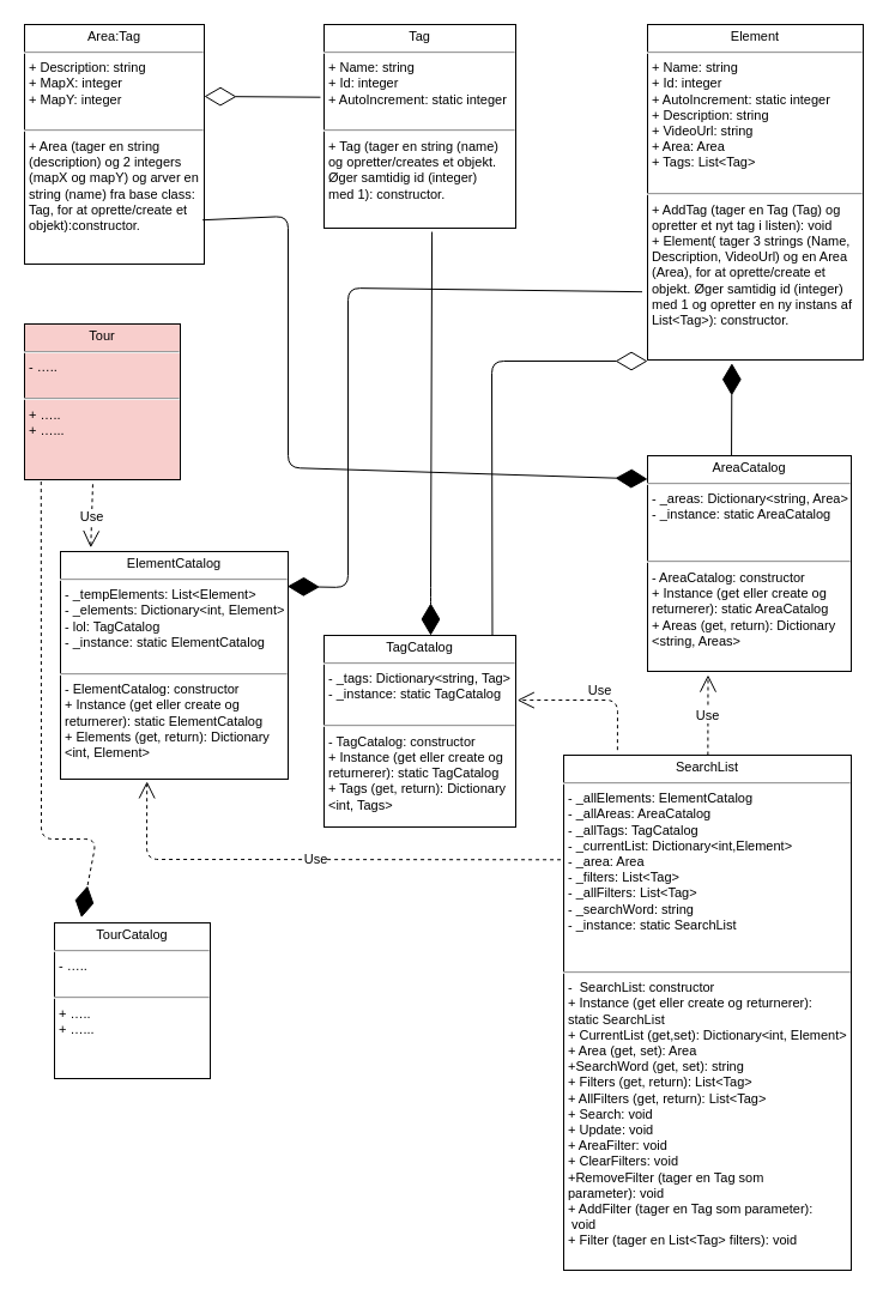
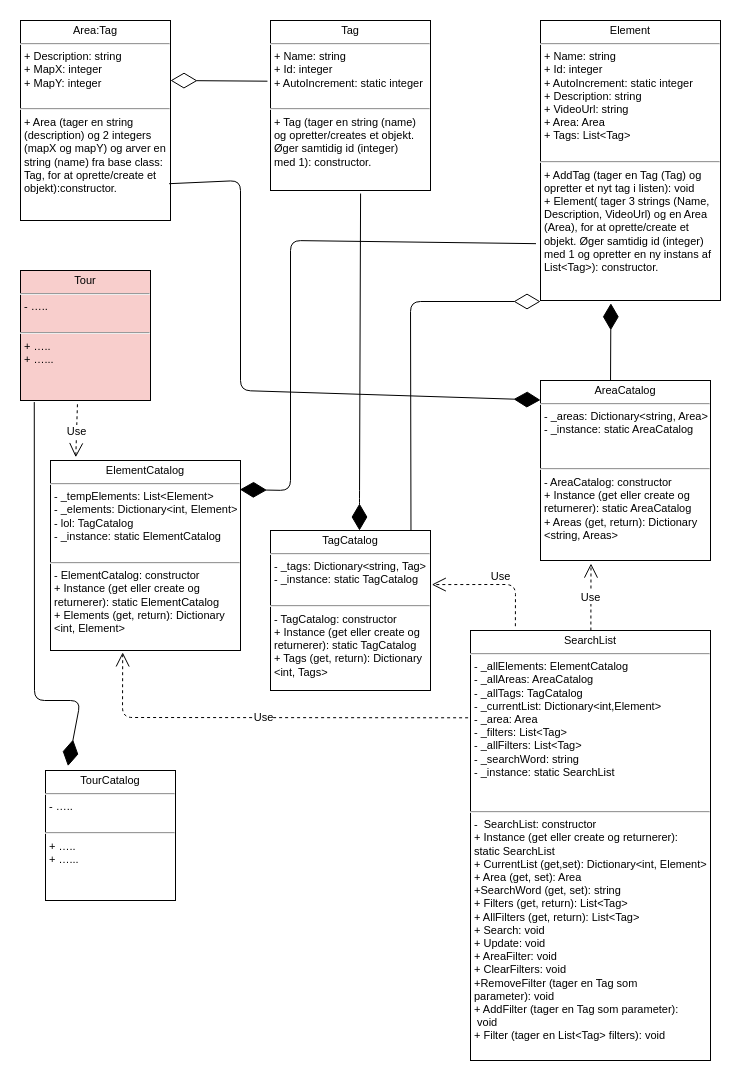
  <mxCell id="0" />
  <mxCell id="1" parent="0" />
  <mxCell id="2" value="&lt;p style=&quot;margin: 4px 0px 0px; text-align: center; font-size: 11px;&quot;&gt;Area:Tag&lt;/p&gt;&lt;hr style=&quot;font-size: 11px;&quot;&gt;&lt;p style=&quot;margin: 0px 0px 0px 4px; font-size: 11px;&quot;&gt;+ Description: string&lt;/p&gt;&lt;p style=&quot;margin: 0px 0px 0px 4px; font-size: 11px;&quot;&gt;+ MapX: integer&lt;/p&gt;&lt;p style=&quot;margin: 0px 0px 0px 4px; font-size: 11px;&quot;&gt;+ MapY: integer&lt;/p&gt;&lt;p style=&quot;margin: 0px 0px 0px 4px; font-size: 11px;&quot;&gt;&lt;br style=&quot;font-size: 11px;&quot;&gt;&lt;/p&gt;&lt;hr style=&quot;font-size: 11px;&quot;&gt;&lt;p style=&quot;margin: 0px 0px 0px 4px; font-size: 11px;&quot;&gt;+ Area (tager en string&amp;nbsp;&lt;/p&gt;&lt;p style=&quot;margin: 0px 0px 0px 4px; font-size: 11px;&quot;&gt;(description) og 2 integers&amp;nbsp;&lt;/p&gt;&lt;p style=&quot;margin: 0px 0px 0px 4px; font-size: 11px;&quot;&gt;(mapX og mapY) og arver en&lt;/p&gt;&lt;p style=&quot;margin: 0px 0px 0px 4px; font-size: 11px;&quot;&gt;string (name) fra base class:&amp;nbsp;&lt;/p&gt;&lt;p style=&quot;margin: 0px 0px 0px 4px; font-size: 11px;&quot;&gt;Tag, for at oprette/create et&amp;nbsp;&lt;/p&gt;&lt;p style=&quot;margin: 0px 0px 0px 4px; font-size: 11px;&quot;&gt;objekt):constructor.&lt;/p&gt;" parent="1" style="verticalAlign=top;align=left;overflow=fill;fontSize=11;fontFamily=Helvetica;html=1;rounded=0;shadow=0;comic=0;labelBackgroundColor=none;strokeColor=#000000;strokeWidth=1;fillColor=#ffffff;" vertex="1"><mxGeometry as="geometry" x="20" y="20" height="200" width="150" /></mxCell>
  <mxCell id="3" value="&lt;p style=&quot;margin: 4px 0px 0px; text-align: center; font-size: 11px;&quot;&gt;Element&lt;/p&gt;&lt;hr style=&quot;font-size: 11px;&quot;&gt;&lt;p style=&quot;margin: 0px 0px 0px 4px; font-size: 11px;&quot;&gt;+ Name: string&lt;/p&gt;&lt;p style=&quot;margin: 0px 0px 0px 4px; font-size: 11px;&quot;&gt;+ Id: integer&lt;/p&gt;&lt;p style=&quot;margin: 0px 0px 0px 4px; font-size: 11px;&quot;&gt;+ AutoIncrement: static integer&lt;/p&gt;&lt;p style=&quot;margin: 0px 0px 0px 4px; font-size: 11px;&quot;&gt;+ Description: string&lt;/p&gt;&lt;p style=&quot;margin: 0px 0px 0px 4px; font-size: 11px;&quot;&gt;+ VideoUrl: string&lt;/p&gt;&lt;p style=&quot;margin: 0px 0px 0px 4px; font-size: 11px;&quot;&gt;+ Area: Area&lt;/p&gt;&lt;p style=&quot;margin: 0px 0px 0px 4px; font-size: 11px;&quot;&gt;+ Tags: List&amp;lt;Tag&amp;gt;&lt;/p&gt;&lt;p style=&quot;margin: 0px 0px 0px 4px; font-size: 11px;&quot;&gt;&lt;br style=&quot;font-size: 11px;&quot;&gt;&lt;/p&gt;&lt;hr style=&quot;font-size: 11px;&quot;&gt;&lt;p style=&quot;margin: 0px 0px 0px 4px; font-size: 11px;&quot;&gt;+ AddTag (tager en Tag (Tag) og&amp;nbsp;&lt;/p&gt;&lt;p style=&quot;margin: 0px 0px 0px 4px; font-size: 11px;&quot;&gt;opretter et nyt tag i listen): void&amp;nbsp;&lt;br style=&quot;font-size: 11px;&quot;&gt;+ Element( tager 3 strings (Name,&lt;/p&gt;&lt;p style=&quot;margin: 0px 0px 0px 4px; font-size: 11px;&quot;&gt;Description, VideoUrl) og en Area&lt;/p&gt;&lt;p style=&quot;margin: 0px 0px 0px 4px; font-size: 11px;&quot;&gt;(Area), for at oprette/create et&amp;nbsp;&lt;/p&gt;&lt;p style=&quot;margin: 0px 0px 0px 4px; font-size: 11px;&quot;&gt;objekt. Øger samtidig id (integer)&amp;nbsp;&lt;/p&gt;&lt;p style=&quot;margin: 0px 0px 0px 4px; font-size: 11px;&quot;&gt;med 1 og opretter en ny instans af&amp;nbsp;&lt;/p&gt;&lt;p style=&quot;margin: 0px 0px 0px 4px; font-size: 11px;&quot;&gt;List&amp;lt;Tag&amp;gt;): constructor.&lt;br style=&quot;font-size: 11px;&quot;&gt;&lt;/p&gt;" parent="1" style="verticalAlign=top;align=left;overflow=fill;fontSize=11;fontFamily=Helvetica;html=1;rounded=0;shadow=0;comic=0;labelBackgroundColor=none;strokeColor=#000000;strokeWidth=1;fillColor=#ffffff;" vertex="1"><mxGeometry as="geometry" x="540" y="20" height="280" width="180" /></mxCell>
  <mxCell id="4" value="&lt;p style=&quot;margin: 4px 0px 0px; text-align: center; font-size: 11px;&quot;&gt;Tag&lt;/p&gt;&lt;hr style=&quot;font-size: 11px;&quot;&gt;&lt;p style=&quot;margin: 0px 0px 0px 4px; font-size: 11px;&quot;&gt;+ Name: string&lt;/p&gt;&lt;p style=&quot;margin: 0px 0px 0px 4px; font-size: 11px;&quot;&gt;+ Id: integer&lt;/p&gt;&lt;p style=&quot;margin: 0px 0px 0px 4px; font-size: 11px;&quot;&gt;+ AutoIncrement: static integer&lt;/p&gt;&lt;p style=&quot;margin: 0px 0px 0px 4px; font-size: 11px;&quot;&gt;&lt;br style=&quot;font-size: 11px;&quot;&gt;&lt;/p&gt;&lt;hr style=&quot;font-size: 11px;&quot;&gt;&lt;p style=&quot;margin: 0px 0px 0px 4px; font-size: 11px;&quot;&gt;+ Tag (tager en string (name)&amp;nbsp;&lt;/p&gt;&lt;p style=&quot;margin: 0px 0px 0px 4px; font-size: 11px;&quot;&gt;og opretter/creates et objekt.&amp;nbsp;&lt;/p&gt;&lt;p style=&quot;margin: 0px 0px 0px 4px; font-size: 11px;&quot;&gt;Øger samtidig id (integer)&lt;/p&gt;&lt;p style=&quot;margin: 0px 0px 0px 4px; font-size: 11px;&quot;&gt;med 1): constructor.&lt;br style=&quot;font-size: 11px;&quot;&gt;&lt;/p&gt;" parent="1" style="verticalAlign=top;align=left;overflow=fill;fontSize=11;fontFamily=Helvetica;html=1;rounded=0;shadow=0;comic=0;labelBackgroundColor=none;strokeColor=#000000;strokeWidth=1;fillColor=#ffffff;" vertex="1"><mxGeometry as="geometry" x="270" y="20" height="170" width="160" /></mxCell>
  <mxCell id="5" value="&lt;p style=&quot;margin: 4px 0px 0px; text-align: center; font-size: 11px;&quot;&gt;Tour&lt;/p&gt;&lt;hr style=&quot;font-size: 11px;&quot;&gt;&lt;p style=&quot;margin: 0px 0px 0px 4px; font-size: 11px;&quot;&gt;- …..&lt;/p&gt;&lt;p style=&quot;margin: 0px 0px 0px 4px; font-size: 11px;&quot;&gt;&lt;br style=&quot;font-size: 11px;&quot;&gt;&lt;/p&gt;&lt;hr style=&quot;font-size: 11px;&quot;&gt;&lt;p style=&quot;margin: 0px 0px 0px 4px; font-size: 11px;&quot;&gt;+ …..&lt;br style=&quot;font-size: 11px;&quot;&gt;+ …...&lt;/p&gt;" parent="1" style="verticalAlign=top;align=left;overflow=fill;fontSize=11;fontFamily=Helvetica;html=1;rounded=0;shadow=0;comic=0;labelBackgroundColor=none;strokeColor=#000000;strokeWidth=1;fillColor=#f8cecc;" vertex="1"><mxGeometry as="geometry" x="20" y="270" height="130" width="130" /></mxCell>
  <mxCell id="6" value="&lt;p style=&quot;margin: 4px 0px 0px; text-align: center; font-size: 11px;&quot;&gt;ElementCatalog&lt;/p&gt;&lt;hr style=&quot;font-size: 11px;&quot;&gt;&lt;p style=&quot;margin: 0px 0px 0px 4px; font-size: 11px;&quot;&gt;- _tempElements: List&amp;lt;Element&amp;gt;&lt;br style=&quot;font-size: 11px;&quot;&gt;- _elements: Dictionary&amp;lt;int, Element&amp;gt;&lt;br style=&quot;font-size: 11px;&quot;&gt;- lol: TagCatalog&lt;br style=&quot;font-size: 11px;&quot;&gt;- _instance: static ElementCatalog&lt;/p&gt;&lt;p style=&quot;margin: 0px 0px 0px 4px; font-size: 11px;&quot;&gt;&lt;/p&gt;&lt;p style=&quot;margin: 0px 0px 0px 4px; font-size: 11px;&quot;&gt;&lt;br style=&quot;font-size: 11px;&quot;&gt;&lt;/p&gt;&lt;hr style=&quot;font-size: 11px;&quot;&gt;&lt;p style=&quot;margin: 0px 0px 0px 4px; font-size: 11px;&quot;&gt;- ElementCatalog: constructor&amp;nbsp;&lt;br style=&quot;font-size: 11px;&quot;&gt;&lt;/p&gt;&lt;p style=&quot;margin: 0px 0px 0px 4px; font-size: 11px;&quot;&gt;+ Instance (get eller create og&amp;nbsp;&lt;/p&gt;&lt;p style=&quot;margin: 0px 0px 0px 4px; font-size: 11px;&quot;&gt;returnerer): static ElementCatalog&lt;/p&gt;&lt;p style=&quot;margin: 0px 0px 0px 4px; font-size: 11px;&quot;&gt;+ Elements (get, return): Dictionary&amp;nbsp;&lt;/p&gt;&lt;p style=&quot;margin: 0px 0px 0px 4px; font-size: 11px;&quot;&gt;&amp;lt;int, Element&amp;gt;&lt;/p&gt;" parent="1" style="verticalAlign=top;align=left;overflow=fill;fontSize=11;fontFamily=Helvetica;html=1;rounded=0;shadow=0;comic=0;labelBackgroundColor=none;strokeColor=#000000;strokeWidth=1;fillColor=#ffffff;" vertex="1"><mxGeometry as="geometry" x="50" y="460" height="190" width="190" /></mxCell>
  <mxCell id="7" value="&lt;p style=&quot;margin: 4px 0px 0px; text-align: center; font-size: 11px;&quot;&gt;TagCatalog&lt;/p&gt;&lt;hr style=&quot;font-size: 11px;&quot;&gt;&lt;p style=&quot;margin: 0px 0px 0px 4px; font-size: 11px;&quot;&gt;- _tags: Dictionary&amp;lt;string, Tag&amp;gt;&lt;br style=&quot;font-size: 11px;&quot;&gt;&lt;/p&gt;&lt;p style=&quot;margin: 0px 0px 0px 4px; font-size: 11px;&quot;&gt;- _instance: static TagCatalog&lt;br style=&quot;font-size: 11px;&quot;&gt;&lt;br style=&quot;font-size: 11px;&quot;&gt;&lt;/p&gt;&lt;hr style=&quot;font-size: 11px;&quot;&gt;&lt;p style=&quot;margin: 0px 0px 0px 4px; font-size: 11px;&quot;&gt;- TagCatalog: constructor&amp;nbsp;&lt;br style=&quot;font-size: 11px;&quot;&gt;&lt;/p&gt;&lt;p style=&quot;margin: 0px 0px 0px 4px; font-size: 11px;&quot;&gt;+ Instance (get eller create og&amp;nbsp;&lt;/p&gt;&lt;p style=&quot;margin: 0px 0px 0px 4px; font-size: 11px;&quot;&gt;returnerer): static TagCatalog&lt;/p&gt;&lt;p style=&quot;margin: 0px 0px 0px 4px; font-size: 11px;&quot;&gt;+ Tags (get, return): Dictionary&amp;nbsp;&lt;/p&gt;&lt;p style=&quot;margin: 0px 0px 0px 4px; font-size: 11px;&quot;&gt;&amp;lt;int, Tags&amp;gt;&lt;/p&gt;" parent="1" style="verticalAlign=top;align=left;overflow=fill;fontSize=11;fontFamily=Helvetica;html=1;rounded=0;shadow=0;comic=0;labelBackgroundColor=none;strokeColor=#000000;strokeWidth=1;fillColor=#ffffff;" vertex="1"><mxGeometry as="geometry" x="270" y="530" height="160" width="160" /></mxCell>
  <mxCell id="8" value="&lt;p style=&quot;margin: 4px 0px 0px; text-align: center; font-size: 11px;&quot;&gt;AreaCatalog&lt;/p&gt;&lt;hr style=&quot;font-size: 11px;&quot;&gt;&lt;p style=&quot;margin: 0px 0px 0px 4px; font-size: 11px;&quot;&gt;- _areas: Dictionary&amp;lt;string, Area&amp;gt;&lt;br style=&quot;font-size: 11px;&quot;&gt;- _instance: static AreaCatalog&lt;br style=&quot;font-size: 11px;&quot;&gt;&lt;br style=&quot;font-size: 11px;&quot;&gt;&lt;/p&gt;&lt;p style=&quot;margin: 0px 0px 0px 4px; font-size: 11px;&quot;&gt;&lt;br style=&quot;font-size: 11px;&quot;&gt;&lt;/p&gt;&lt;hr style=&quot;font-size: 11px;&quot;&gt;&lt;p style=&quot;margin: 0px 0px 0px 4px; font-size: 11px;&quot;&gt;- AreaCatalog: constructor&amp;nbsp;&lt;br style=&quot;font-size: 11px;&quot;&gt;&lt;/p&gt;&lt;p style=&quot;margin: 0px 0px 0px 4px; font-size: 11px;&quot;&gt;+ Instance (get eller create og&amp;nbsp;&lt;/p&gt;&lt;p style=&quot;margin: 0px 0px 0px 4px; font-size: 11px;&quot;&gt;returnerer): static AreaCatalog&lt;/p&gt;&lt;p style=&quot;margin: 0px 0px 0px 4px; font-size: 11px;&quot;&gt;+ Areas (get, return): Dictionary&amp;nbsp;&lt;/p&gt;&lt;p style=&quot;margin: 0px 0px 0px 4px; font-size: 11px;&quot;&gt;&amp;lt;string, Areas&amp;gt;&lt;/p&gt;" parent="1" style="verticalAlign=top;align=left;overflow=fill;fontSize=11;fontFamily=Helvetica;html=1;rounded=0;shadow=0;comic=0;labelBackgroundColor=none;strokeColor=#000000;strokeWidth=1;fillColor=#ffffff;" vertex="1"><mxGeometry as="geometry" x="540" y="380" height="180" width="170" /></mxCell>
  <mxCell id="9" value="&lt;p style=&quot;margin: 4px 0px 0px ; text-align: center ; font-size: 11px&quot;&gt;SearchList&lt;/p&gt;&lt;hr style=&quot;font-size: 11px&quot;&gt;&lt;p style=&quot;margin: 0px 0px 0px 4px ; font-size: 11px&quot;&gt;- _allElements: ElementCatalog&lt;br&gt;&lt;/p&gt;&lt;p style=&quot;margin: 0px 0px 0px 4px ; font-size: 11px&quot;&gt;- _allAreas: AreaCatalog &lt;br&gt;- _allTags: TagCatalog&lt;br&gt;- _currentList: Dictionary&amp;lt;int,Element&amp;gt;&lt;br&gt;- _area: Area&lt;br&gt;- _filters: List&amp;lt;Tag&amp;gt;&lt;br&gt;- _allFilters: List&amp;lt;Tag&amp;gt;&lt;br&gt;- _searchWord: string&lt;br&gt;- _instance: static SearchList&lt;br&gt;&lt;/p&gt;&lt;p style=&quot;margin: 0px 0px 0px 4px ; font-size: 11px&quot;&gt;&lt;br style=&quot;font-size: 11px&quot;&gt;&lt;br style=&quot;font-size: 11px&quot;&gt;&lt;/p&gt;&lt;hr style=&quot;font-size: 11px&quot;&gt;&lt;p style=&quot;margin: 0px 0px 0px 4px ; font-size: 11px&quot;&gt;-&amp;nbsp; SearchList: constructor&lt;br&gt;&lt;/p&gt;&lt;p style=&quot;margin: 0px 0px 0px 4px ; font-size: 11px&quot;&gt;+ Instance (get eller create og returnerer):&lt;br&gt;static SearchList&lt;br&gt;+ CurrentList (get,set): Dictionary&amp;lt;int, Element&amp;gt;&lt;br&gt;+ Area (get, set): Area&lt;br&gt;+SearchWord (get, set): string&lt;br&gt;+ Filters (get, return): List&amp;lt;Tag&amp;gt;&lt;br&gt;+ AllFilters (get, return): List&amp;lt;Tag&amp;gt;&lt;br&gt;+ Search: void &lt;br&gt;+ Update: void &lt;br&gt;+ AreaFilter: void&lt;br&gt;+ ClearFilters: void&lt;br&gt;+RemoveFilter (tager en Tag som &lt;br&gt;parameter): void&lt;br&gt;+ AddFilter (tager en Tag som parameter):&lt;br&gt;&amp;nbsp;void&lt;br&gt;+ Filter (tager en List&amp;lt;Tag&amp;gt; filters): void&lt;br&gt;&lt;/p&gt;&lt;p style=&quot;margin: 0px 0px 0px 4px ; font-size: 11px&quot;&gt;&lt;br&gt;&lt;/p&gt;" parent="1" style="verticalAlign=top;align=left;overflow=fill;fontSize=11;fontFamily=Helvetica;html=1;rounded=0;shadow=0;comic=0;labelBackgroundColor=none;strokeColor=#000000;strokeWidth=1;fillColor=#ffffff;" vertex="1"><mxGeometry as="geometry" x="470" y="630" height="430" width="240" /></mxCell>
  <mxCell id="10" value="" parent="1" style="endArrow=diamondThin;endFill=0;endSize=24;html=1;exitX=-0.019;exitY=0.357;exitDx=0;exitDy=0;exitPerimeter=0;" source="4" edge="1"><mxGeometry as="geometry" width="160" relative="1"><mxPoint as="sourcePoint" x="10" y="80" /><mxPoint as="targetPoint" x="170" y="80" /><Array as="points" /></mxGeometry></mxCell>
  <mxCell id="11" value="" parent="1" style="endArrow=diamondThin;endFill=1;endSize=24;html=1;exitX=0.991;exitY=0.816;exitDx=0;exitDy=0;exitPerimeter=0;" source="2" edge="1"><mxGeometry as="geometry" width="160" relative="1"><mxPoint as="sourcePoint" x="280" y="400" /><mxPoint as="targetPoint" x="540" y="399.5" /><Array as="points"><mxPoint x="240" y="180" /><mxPoint x="240" y="390" /></Array></mxGeometry></mxCell>
  <mxCell id="12" value="" parent="1" style="endArrow=diamondThin;endFill=1;endSize=24;html=1;entryX=0.997;entryY=0.153;entryDx=0;entryDy=0;entryPerimeter=0;exitX=-0.025;exitY=0.797;exitDx=0;exitDy=0;exitPerimeter=0;" target="6" source="3" edge="1"><mxGeometry as="geometry" width="160" relative="1"><mxPoint as="sourcePoint" x="530" y="240" /><mxPoint as="targetPoint" x="210" y="586.5" /><Array as="points"><mxPoint x="290" y="240" /><mxPoint x="290" y="490" /></Array></mxGeometry></mxCell>
  <mxCell id="13" value="" parent="1" style="endArrow=diamondThin;endFill=0;endSize=24;html=1;exitX=0.878;exitY=-0.003;exitDx=0;exitDy=0;exitPerimeter=0;" source="7" edge="1"><mxGeometry as="geometry" width="160" relative="1"><mxPoint as="sourcePoint" x="480" y="430" /><mxPoint as="targetPoint" x="540" y="301" /><Array as="points"><mxPoint x="410" y="301" /></Array></mxGeometry></mxCell>
  <mxCell id="14" value="" parent="1" style="endArrow=diamondThin;endFill=1;endSize=24;html=1;exitX=0.563;exitY=1.018;exitDx=0;exitDy=0;exitPerimeter=0;" source="4" edge="1"><mxGeometry as="geometry" width="160" relative="1"><mxPoint as="sourcePoint" x="230" y="529.5" /><mxPoint as="targetPoint" x="359" y="530" /><Array as="points"><mxPoint x="359" y="500" /></Array></mxGeometry></mxCell>
  <mxCell id="15" value="" parent="1" style="endArrow=diamondThin;endFill=1;endSize=24;html=1;entryX=0.391;entryY=1.01;entryDx=0;entryDy=0;entryPerimeter=0;exitX=0.412;exitY=0;exitDx=0;exitDy=0;exitPerimeter=0;" target="3" source="8" edge="1"><mxGeometry as="geometry" width="160" relative="1"><mxPoint as="sourcePoint" x="610" y="360" /><mxPoint as="targetPoint" x="610" y="310" /></mxGeometry></mxCell>
  <mxCell id="16" value="Use" parent="1" style="endArrow=open;endSize=12;dashed=1;html=1;entryX=0.297;entryY=1.017;entryDx=0;entryDy=0;entryPerimeter=0;" target="8" source="9" edge="1"><mxGeometry as="geometry" width="160" relative="1"><mxPoint as="sourcePoint" x="420" y="820" /><mxPoint as="targetPoint" x="400" y="710" /></mxGeometry></mxCell>
  <mxCell id="17" value="Use" parent="1" style="endArrow=open;endSize=12;dashed=1;html=1;entryX=1.008;entryY=0.338;entryDx=0;entryDy=0;entryPerimeter=0;exitX=0.187;exitY=-0.01;exitDx=0;exitDy=0;exitPerimeter=0;" target="7" source="9" edge="1"><mxGeometry as="geometry" x="-0.086" y="-8" width="160" relative="1"><mxPoint as="sourcePoint" x="600" y="640" /><mxPoint as="targetPoint" x="600" y="573" /><Array as="points"><mxPoint x="515" y="584" /></Array><mxPoint as="offset" /></mxGeometry></mxCell>
  <mxCell id="18" value="Use" parent="1" style="endArrow=open;endSize=12;dashed=1;html=1;entryX=0.38;entryY=1.01;entryDx=0;entryDy=0;entryPerimeter=0;exitX=-0.01;exitY=0.203;exitDx=0;exitDy=0;exitPerimeter=0;" target="6" source="9" edge="1"><mxGeometry as="geometry" width="160" relative="1"><mxPoint as="sourcePoint" x="450" y="787" /><mxPoint as="targetPoint" x="450" y="720" /><Array as="points"><mxPoint x="122" y="717" /></Array></mxGeometry></mxCell>
  <mxCell id="19" value="&lt;p style=&quot;margin: 4px 0px 0px ; text-align: center ; font-size: 11px&quot;&gt;TourCatalog&lt;/p&gt;&lt;hr style=&quot;font-size: 11px&quot;&gt;&lt;p style=&quot;margin: 0px 0px 0px 4px ; font-size: 11px&quot;&gt;- …..&lt;/p&gt;&lt;p style=&quot;margin: 0px 0px 0px 4px ; font-size: 11px&quot;&gt;&lt;br style=&quot;font-size: 11px&quot;&gt;&lt;/p&gt;&lt;hr style=&quot;font-size: 11px&quot;&gt;&lt;p style=&quot;margin: 0px 0px 0px 4px ; font-size: 11px&quot;&gt;+ …..&lt;br style=&quot;font-size: 11px&quot;&gt;+ …...&lt;/p&gt;" parent="1" style="verticalAlign=top;align=left;overflow=fill;fontSize=11;fontFamily=Helvetica;html=1;rounded=0;shadow=0;comic=0;labelBackgroundColor=none;strokeColor=#000000;strokeWidth=1;fillColor=#ffffff;" vertex="1"><mxGeometry x="45" y="770" as="geometry" height="130" width="130" /></mxCell>
- <mxCell id="20" value="" parent="1" style="endArrow=diamondThin;endFill=1;endSize=24;html=1;exitX=0.106;exitY=1.012;exitDx=0;exitDy=0;exitPerimeter=0;entryX=0.173;entryY=-0.034;entryDx=0;entryDy=0;entryPerimeter=0;dashed=1;" target="19" source="5" edge="1"><mxGeometry as="geometry" width="160" relative="1"><mxPoint as="sourcePoint" x="10" y="480" /><mxPoint as="targetPoint" x="120" y="720" /><Array as="points"><mxPoint x="34" y="700" /><mxPoint x="80" y="700" /></Array></mxGeometry></mxCell>
+ <mxCell id="20" value="" parent="1" style="endArrow=diamondThin;endFill=1;endSize=24;html=1;exitX=0.106;exitY=1.012;exitDx=0;exitDy=0;exitPerimeter=0;entryX=0.173;entryY=-0.034;entryDx=0;entryDy=0;entryPerimeter=0;" target="19" source="5" edge="1"><mxGeometry as="geometry" width="160" relative="1"><mxPoint as="sourcePoint" x="10" y="480" /><mxPoint as="targetPoint" x="120" y="720" /><Array as="points"><mxPoint x="34" y="700" /><mxPoint x="80" y="700" /></Array></mxGeometry></mxCell>
  <mxCell id="21" value="Use" parent="1" style="endArrow=open;endSize=12;dashed=1;html=1;exitX=0.438;exitY=1.029;exitDx=0;exitDy=0;exitPerimeter=0;entryX=0.133;entryY=-0.017;entryDx=0;entryDy=0;entryPerimeter=0;" target="6" source="5" edge="1"><mxGeometry as="geometry" width="160" relative="1"><mxPoint as="sourcePoint" x="60" y="428" /><mxPoint as="targetPoint" x="220" y="428" /></mxGeometry></mxCell>
